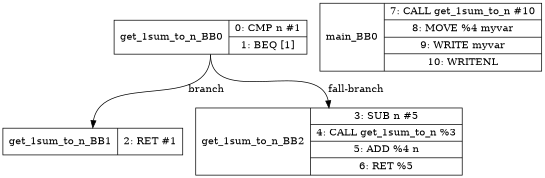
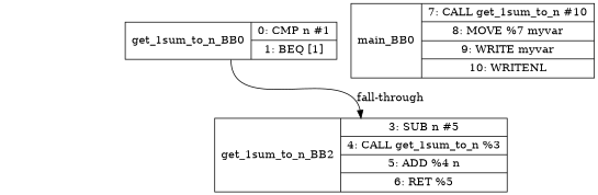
  digraph {
    node [shape=record]
    edge [headport=n tailport=s]
    n1 [label="<b>get_1sum_to_n_BB0| {0: CMP n #1|1: BEQ [1]}"]
-   n2 [label="<b>get_1sum_to_n_BB1| {2: RET #1}"]
    n3 [label="<b>get_1sum_to_n_BB2| {3: SUB n #5|4: CALL get_1sum_to_n %3|5: ADD %4 n|6: RET %5}"]
-   n4 [label="<b>main_BB0| {7: CALL get_1sum_to_n #10|8: MOVE %4 myvar|9: WRITE myvar|10: WRITENL }"]
-   n1 -> n2 [label=branch]
-   n1 -> n3 [label="fall-branch"]
+   n4 [label="<b>main_BB0| {7: CALL get_1sum_to_n #10|8: MOVE %7 myvar|9: WRITE myvar|10: WRITENL }"]
+   n1 -> n3 [label="fall-through"]
  }
